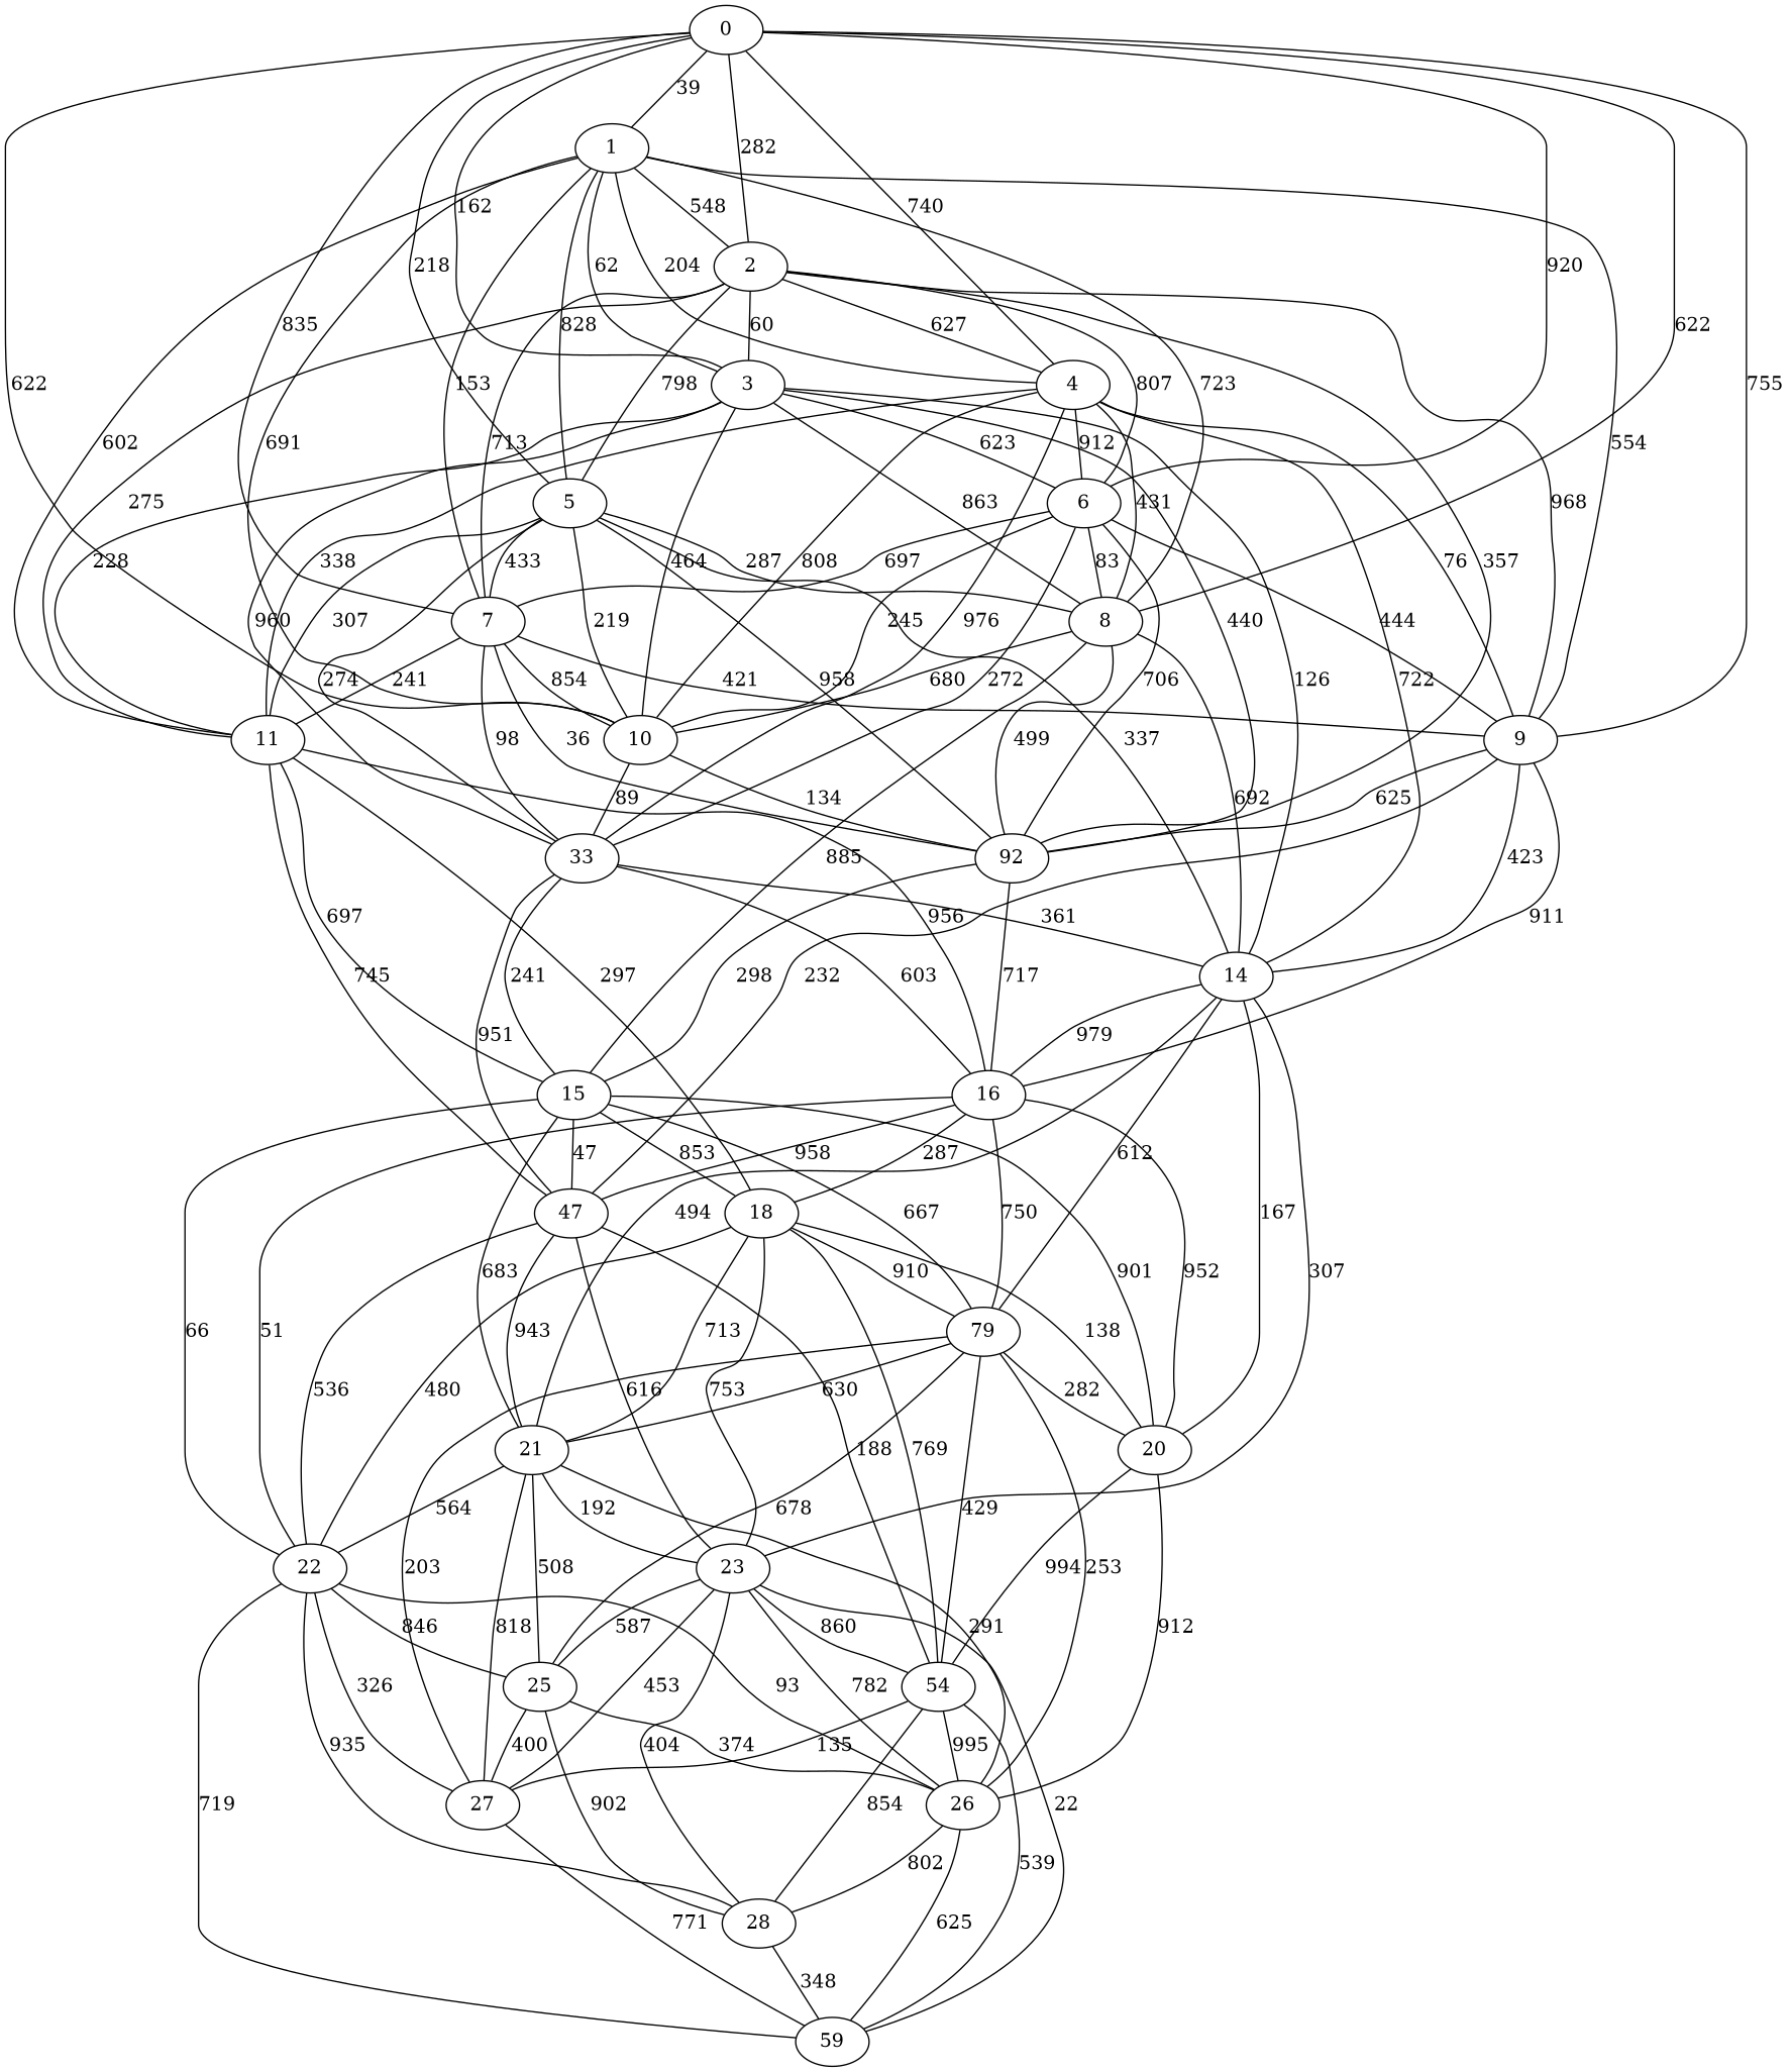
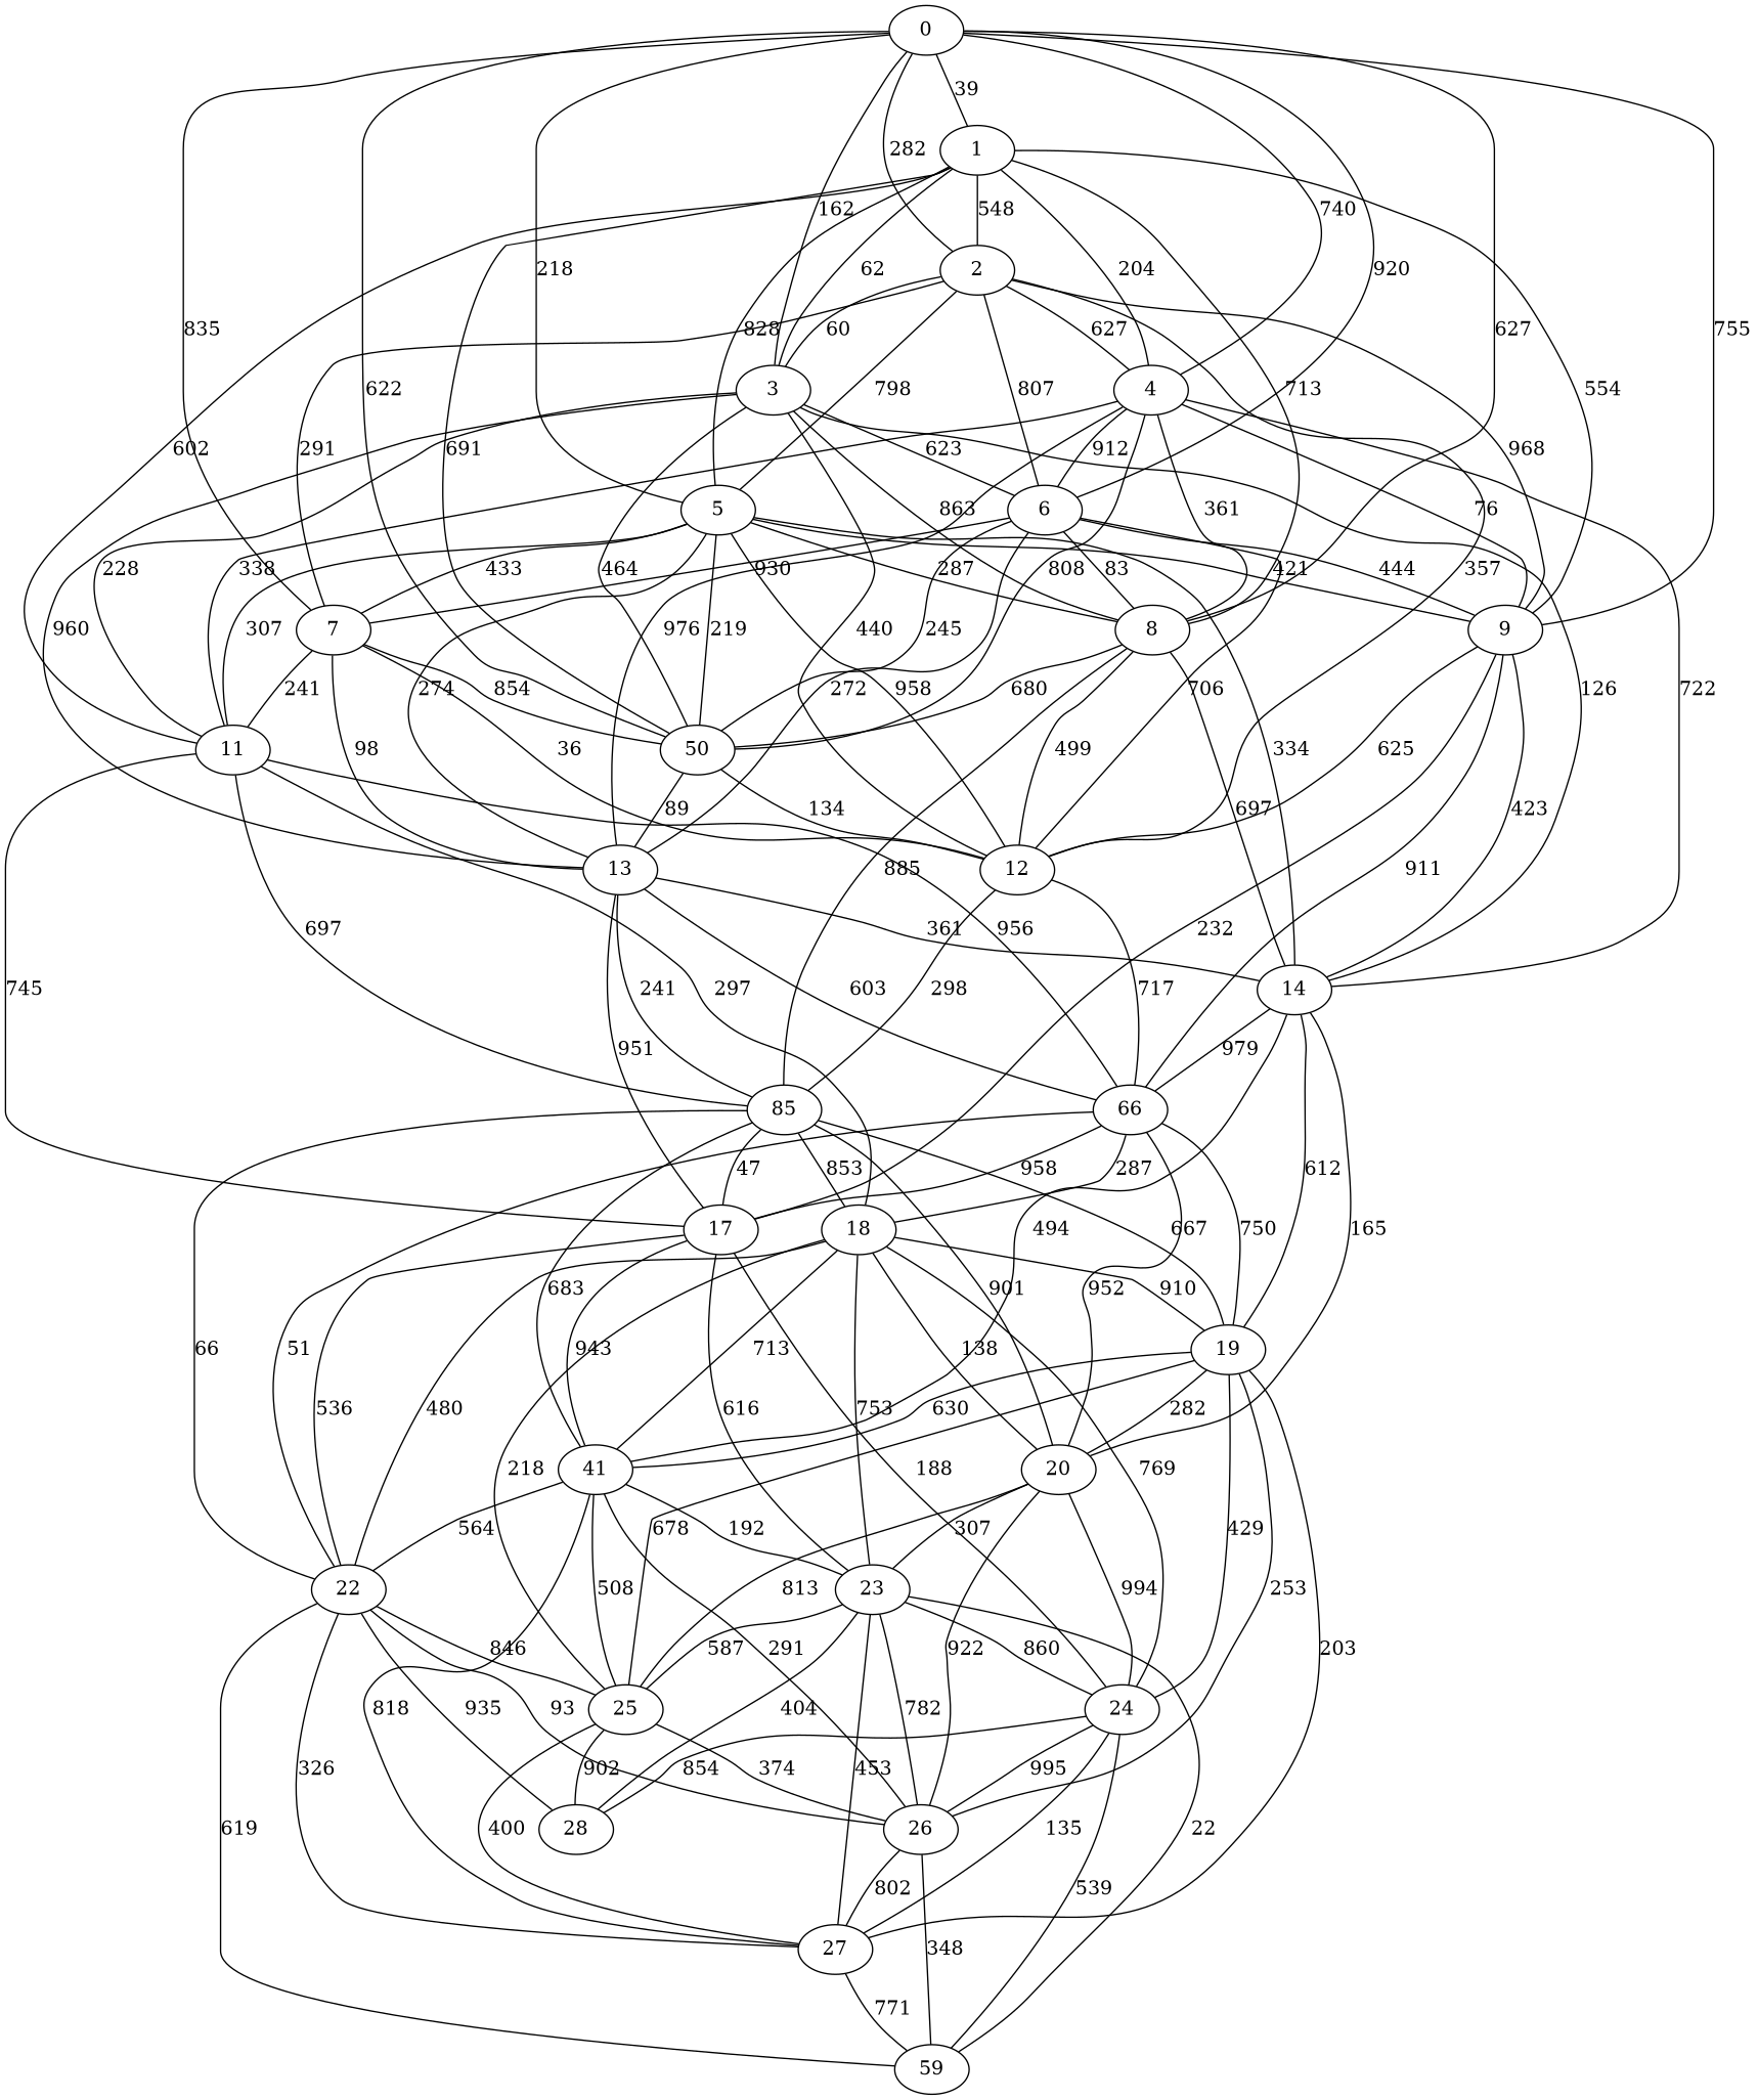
  strict graph {
    0
    1
    2
    3
    4
    5
    6
    7
    8
    9
-   10
+   10 [label=50]
    11
-   12 [label=92]
-   13 [label=33]
+   12
+   13
    14
-   15
-   16
-   17 [label=47]
+   15 [label=85]
+   16 [label=66]
+   17
    18
-   19 [label=79]
+   19
    20
-   21
+   21 [label=41]
    22
    23
-   24 [label=54]
+   24
    25
    26
    27
    28
    n30 [label=59]
    0 -- 1 [label=39]
    0 -- 2 [label=282]
    0 -- 3 [label=162]
    0 -- 4 [label=740]
    0 -- 5 [label=218]
    0 -- 6 [label=920]
    0 -- 7 [label=835]
-   0 -- 8 [label=622]
+   0 -- 8 [label=627]
    0 -- 9 [label=755]
    0 -- 10 [label=622]
    1 -- 2 [label=548]
    1 -- 3 [label=62]
    1 -- 4 [label=204]
    1 -- 5 [label=828]
-   1 -- 7 [label=153]
-   1 -- 8 [label=723]
+   1 -- 8 [label=713]
    1 -- 9 [label=554]
    1 -- 10 [label=691]
    1 -- 11 [label=602]
    2 -- 3 [label=60]
    2 -- 4 [label=627]
    2 -- 5 [label=798]
    2 -- 6 [label=807]
-   2 -- 7 [label=713]
+   2 -- 7 [label=291]
    2 -- 9 [label=968]
-   2 -- 11 [label=275]
    2 -- 12 [label=357]
    3 -- 6 [label=623]
    3 -- 8 [label=863]
    3 -- 10 [label=464]
    3 -- 11 [label=228]
    3 -- 12 [label=440]
    3 -- 13 [label=960]
    3 -- 14 [label=126]
    4 -- 6 [label=912]
-   4 -- 8 [label=431]
+   4 -- 8 [label=361]
    4 -- 9 [label=76]
    4 -- 10 [label=808]
    4 -- 11 [label=338]
    4 -- 13 [label=976]
    4 -- 14 [label=722]
    5 -- 7 [label=433]
    5 -- 8 [label=287]
    5 -- 10 [label=219]
    5 -- 11 [label=307]
    5 -- 12 [label=958]
    5 -- 13 [label=274]
-   5 -- 14 [label=337]
-   6 -- 7 [label=697]
+   5 -- 14 [label=334]
+   6 -- 7 [label=930]
    6 -- 8 [label=83]
    6 -- 9 [label=444]
    6 -- 10 [label=245]
    6 -- 12 [label=706]
    6 -- 13 [label=272]
-   7 -- 9 [label=421]
+   5 -- 9 [label=421]
    7 -- 10 [label=854]
    7 -- 11 [label=241]
    7 -- 12 [label=36]
    7 -- 13 [label=98]
    8 -- 10 [label=680]
    8 -- 12 [label=499]
-   8 -- 14 [label=692]
+   8 -- 14 [label=697]
    8 -- 15 [label=885]
    9 -- 12 [label=625]
    9 -- 14 [label=423]
    9 -- 16 [label=911]
    9 -- 17 [label=232]
    10 -- 12 [label=134]
    10 -- 13 [label=89]
    11 -- 15 [label=697]
    11 -- 16 [label=956]
    11 -- 17 [label=745]
    11 -- 18 [label=297]
    12 -- 15 [label=298]
    12 -- 16 [label=717]
    13 -- 14 [label=361]
    13 -- 15 [label=241]
    13 -- 16 [label=603]
    13 -- 17 [label=951]
    14 -- 16 [label=979]
    14 -- 19 [label=612]
-   14 -- 20 [label=167]
+   14 -- 20 [label=165]
    14 -- 21 [label=494]
    15 -- 17 [label=47]
    15 -- 18 [label=853]
    15 -- 19 [label=667]
    15 -- 20 [label=901]
    15 -- 21 [label=683]
    15 -- 22 [label=66]
    16 -- 17 [label=958]
    16 -- 18 [label=287]
    16 -- 19 [label=750]
    16 -- 20 [label=952]
    16 -- 22 [label=51]
    17 -- 21 [label=943]
    17 -- 22 [label=536]
    17 -- 23 [label=616]
    17 -- 24 [label=188]
    18 -- 19 [label=910]
    18 -- 20 [label=138]
    18 -- 21 [label=713]
    18 -- 22 [label=480]
    18 -- 23 [label=753]
    18 -- 24 [label=769]
+   18 -- 25 [label=218]
    19 -- 20 [label=282]
    19 -- 21 [label=630]
    19 -- 24 [label=429]
    19 -- 25 [label=678]
    19 -- 26 [label=253]
    19 -- 27 [label=203]
-   14 -- 23 [label=307]
+   20 -- 23 [label=307]
    20 -- 24 [label=994]
-   20 -- 26 [label=912]
+   20 -- 25 [label=813]
+   20 -- 26 [label=922]
    21 -- 22 [label=564]
    21 -- 23 [label=192]
    21 -- 25 [label=508]
    21 -- 26 [label=291]
    21 -- 27 [label=818]
    22 -- 25 [label=846]
    22 -- 26 [label=93]
    22 -- 27 [label=326]
    22 -- 28 [label=935]
-   22 -- n30 [label=719]
+   22 -- n30 [label=619]
    23 -- 24 [label=860]
    23 -- 25 [label=587]
    23 -- 26 [label=782]
    23 -- 27 [label=453]
    23 -- 28 [label=404]
    23 -- n30 [label=22]
    24 -- 26 [label=995]
    24 -- 27 [label=135]
    24 -- 28 [label=854]
    24 -- n30 [label=539]
    25 -- 26 [label=374]
    25 -- 27 [label=400]
    25 -- 28 [label=902]
-   26 -- 28 [label=802]
-   26 -- n30 [label=625]
+   26 -- 27 [label=802]
+   26 -- n30 [label=348]
    27 -- n30 [label=771]
-   28 -- n30 [label=348]
  }
